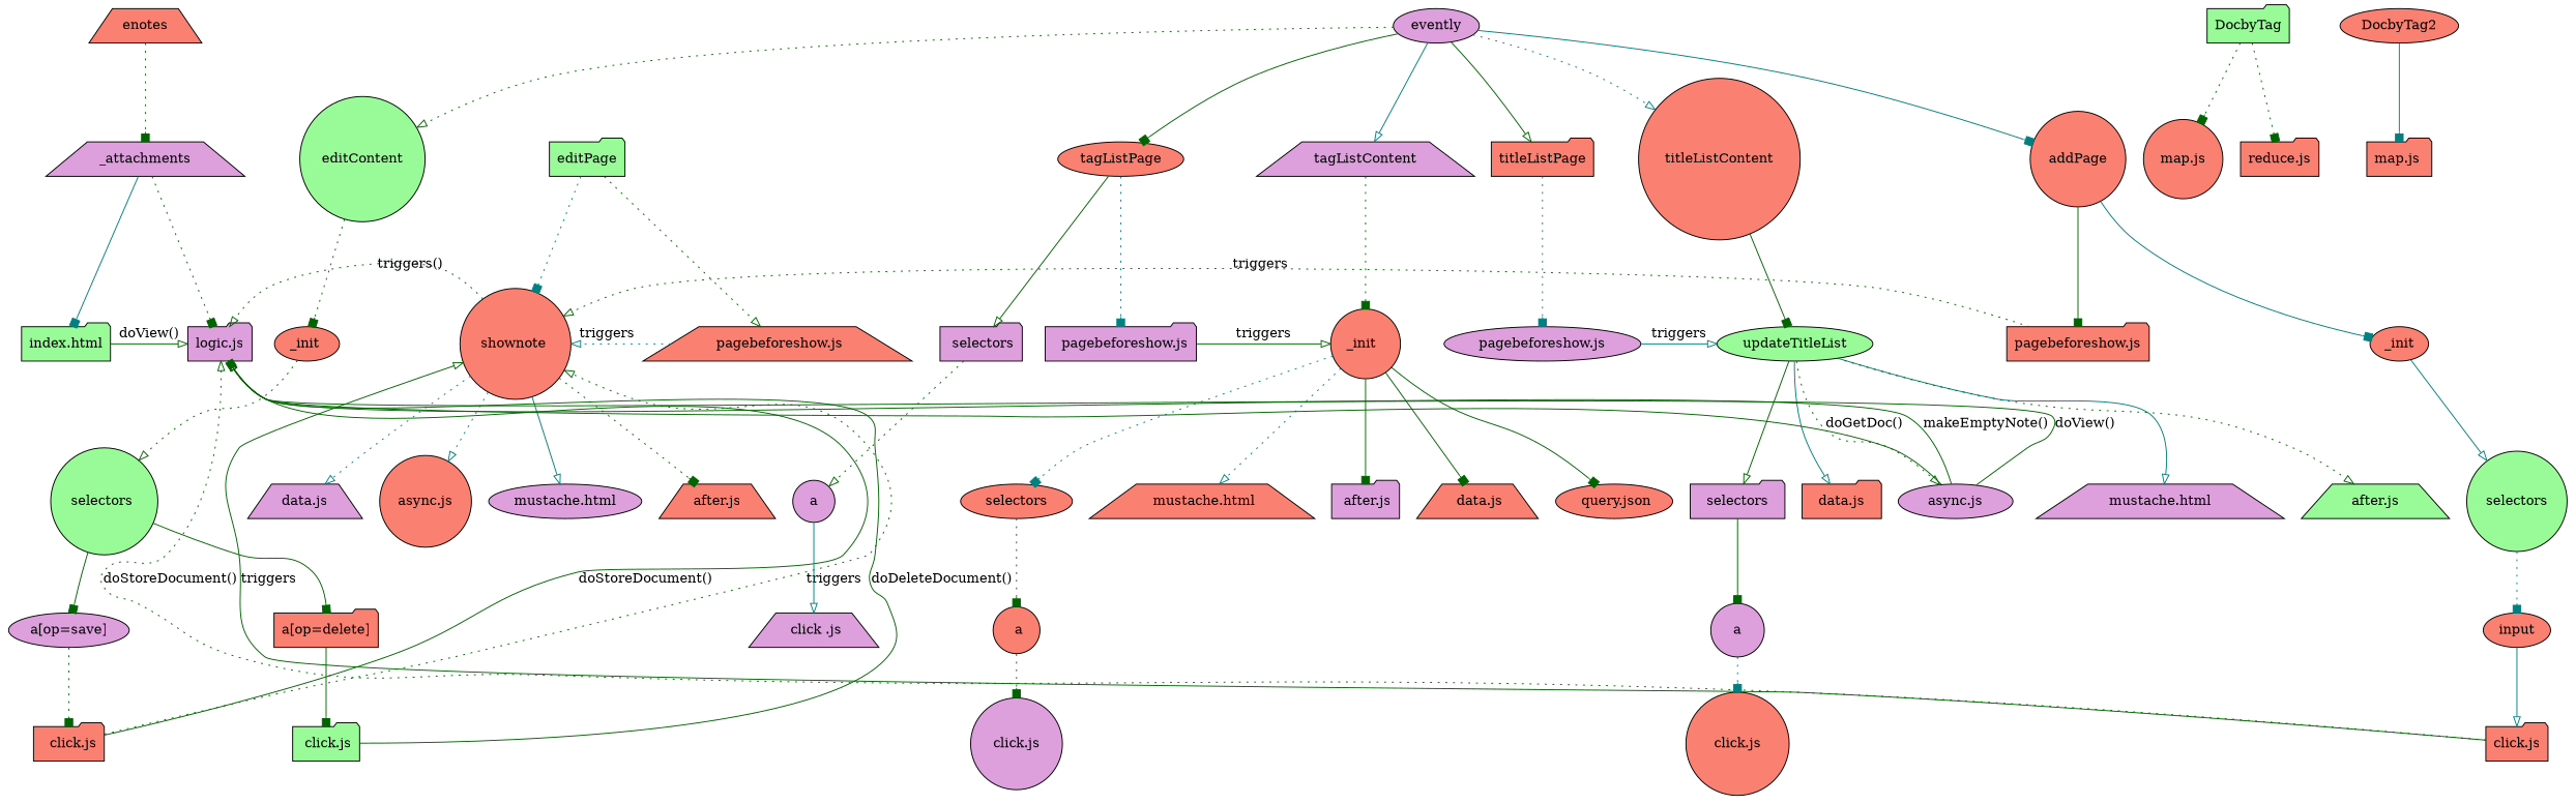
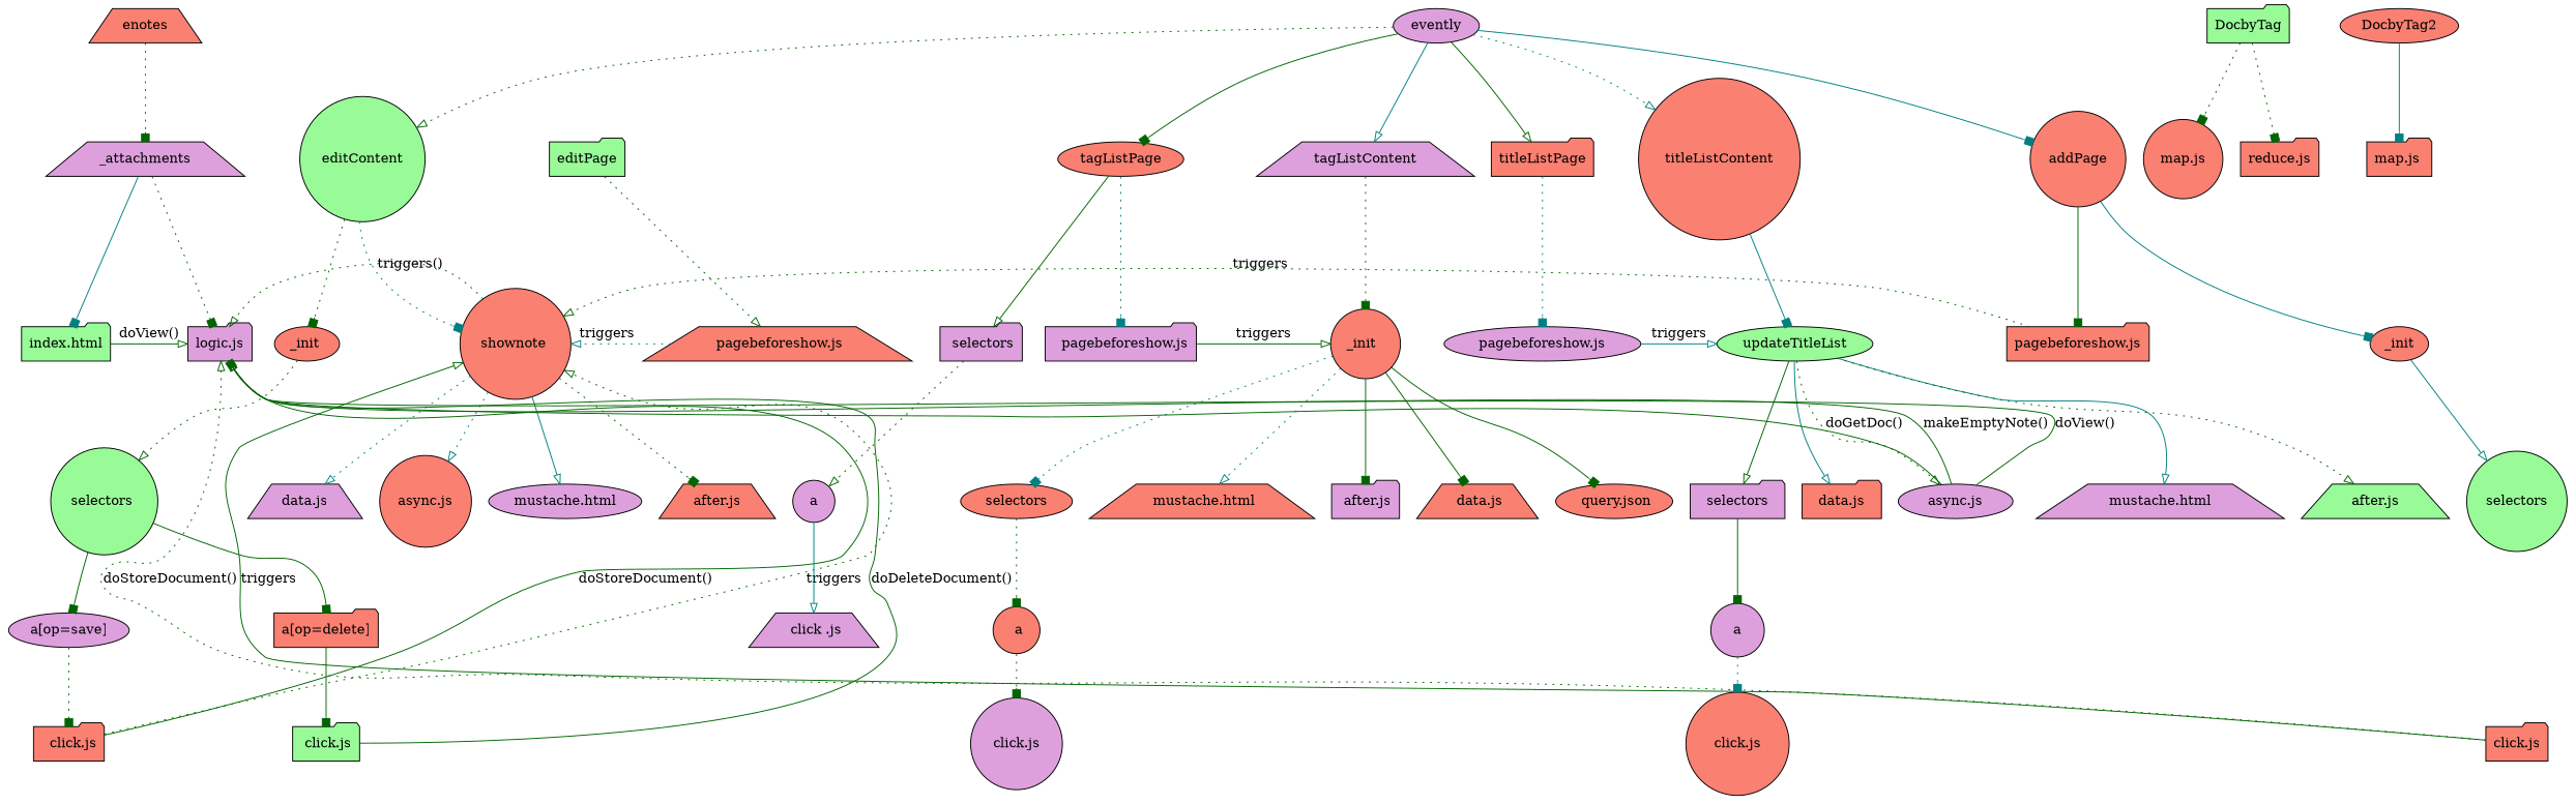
  digraph {
    node [fillcolor=salmon shape=folder style=filled]
    edge [arrowhead=onormal color=darkgreen style=solid]
    enotes [shape=trapezium]
    _attachments [fillcolor=plum shape=trapezium]
    "index.html" [fillcolor=palegreen]
    "logic.js" [fillcolor=plum]
    evently [fillcolor=plum shape=ellipse]
    addPage [shape=circle]
    editContent [fillcolor=palegreen shape=circle]
    tagListPage [shape=ellipse]
    tagListContent [fillcolor=plum shape=trapezium]
    titleListPage
    titleListContent [shape=circle]
    "pagebeforeshow.js"
    _init [shape=ellipse]
    "shownote " [shape=circle]
    "_init " [shape=ellipse]
    editPage [fillcolor=palegreen]
    " pagebeforeshow.js" [shape=trapezium]
    "  pagebeforeshow.js" [fillcolor=plum]
    " selectors" [fillcolor=plum]
    "_init  " [shape=circle]
    " pagebeforeshow.js " [fillcolor=plum shape=ellipse]
    updateTitleList [fillcolor=palegreen shape=ellipse]
    selectors [fillcolor=palegreen shape=circle]
    "data.js" [fillcolor=plum shape=trapezium]
    "async.js" [shape=circle]
    "mustache.html" [fillcolor=plum shape=ellipse]
    "after.js" [shape=trapezium]
-   input [shape=ellipse]
    "click.js"
    "selectors " [fillcolor=palegreen shape=circle]
    "a[op=delete]"
    "a[op=save]" [fillcolor=plum shape=ellipse]
    " click.js" [fillcolor=palegreen]
    "  click.js"
    " a " [fillcolor=plum shape=circle]
    " mustache.html" [shape=trapezium]
    " after.js" [fillcolor=plum]
    " data.js" [shape=trapezium]
    " query.json" [shape=ellipse]
    " selectors " [shape=ellipse]
    " click .js" [fillcolor=plum shape=trapezium]
    "  a " [shape=circle]
    " click.js " [fillcolor=plum shape=circle]
    "  data.js  "
    "  async.js  " [fillcolor=plum shape=ellipse]
    "  mustache.html  " [fillcolor=plum shape=trapezium]
    "  after.js  " [fillcolor=palegreen shape=trapezium]
    "  selectors  " [fillcolor=plum]
    "  a  " [fillcolor=plum shape=circle]
    "  click.js  " [shape=circle]
    DocbyTag [fillcolor=palegreen]
    "map.js" [shape=circle]
    "reduce.js"
    DocbyTag2 [shape=ellipse]
    "map.js "
    enotes -> _attachments [arrowhead=box style=dotted]
    _attachments -> "index.html" [arrowhead=box color=teal]
    _attachments -> "logic.js" [arrowhead=box style=dotted]
    "index.html" -> "logic.js" [constraint=false label="doView()"]
    evently -> addPage [arrowhead=box color=teal]
    evently -> editContent [style=dotted]
    evently -> tagListPage [arrowhead=box]
    evently -> tagListContent [color=teal]
    evently -> titleListPage
    evently -> titleListContent [color=teal style=dotted]
    addPage -> "pagebeforeshow.js" [arrowhead=box]
    addPage -> _init [arrowhead=box color=teal]
-   editPage -> "shownote " [arrowhead=box color=teal style=dotted]
+   editContent -> "shownote " [arrowhead=box color=teal style=dotted]
    editContent -> "_init " [arrowhead=box style=dotted]
    tagListPage -> "  pagebeforeshow.js" [arrowhead=box color=teal style=dotted]
    tagListPage -> " selectors"
    tagListContent -> "_init  " [arrowhead=box style=dotted]
    titleListPage -> " pagebeforeshow.js " [arrowhead=box color=teal style=dotted]
-   titleListContent -> updateTitleList [arrowhead=box]
+   titleListContent -> updateTitleList [arrowhead=box color=teal]
    "pagebeforeshow.js" -> "shownote " [constraint=false label=triggers style=dotted]
    _init -> selectors [color=teal]
    "shownote " -> "logic.js" [constraint=false label="triggers()" style=dotted]
    "shownote " -> "data.js" [color=teal style=dotted]
    "shownote " -> "async.js" [color=teal style=dotted]
    "shownote " -> "mustache.html" [color=teal]
    "shownote " -> "after.js" [arrowhead=box style=dotted]
    "_init " -> "selectors " [style=dotted]
    editPage -> " pagebeforeshow.js" [style=dotted]
    " pagebeforeshow.js" -> "shownote " [color=teal constraint=false label=triggers style=dotted]
    "  pagebeforeshow.js" -> "_init  " [constraint=false label=triggers]
    " selectors" -> " a " [style=dotted]
    "_init  " -> " mustache.html" [color=teal style=dotted]
    "_init  " -> " after.js" [arrowhead=box]
    "_init  " -> " data.js" [arrowhead=box]
    "_init  " -> " query.json" [arrowhead=box]
    "_init  " -> " selectors " [arrowhead=box color=teal style=dotted]
    " pagebeforeshow.js " -> updateTitleList [color=teal constraint=false label=triggers]
    updateTitleList -> "  data.js  " [color=teal]
    updateTitleList -> "  async.js  " [style=dotted]
    updateTitleList -> "  mustache.html  " [color=teal]
    updateTitleList -> "  after.js  " [style=dotted]
    updateTitleList -> "  selectors  "
-   selectors -> input [arrowhead=box color=teal style=dotted]
-   input -> "click.js" [color=teal]
    "click.js" -> "logic.js" [constraint=false label="doStoreDocument()" style=dotted]
    "click.js" -> "shownote " [constraint=false label=triggers]
    "selectors " -> "a[op=delete]" [arrowhead=box]
    "selectors " -> "a[op=save]" [arrowhead=box]
    "a[op=delete]" -> " click.js" [arrowhead=box]
    "a[op=save]" -> "  click.js" [arrowhead=box style=dotted]
    " click.js" -> "logic.js" [constraint=false label="doDeleteDocument()"]
    "  click.js" -> "logic.js" [arrowhead=box constraint=false label="doStoreDocument()"]
    "  click.js" -> "shownote " [constraint=false label=triggers style=dotted]
    " a " -> " click .js" [color=teal]
    " selectors " -> "  a " [arrowhead=box style=dotted]
    "  a " -> " click.js " [arrowhead=box style=dotted]
    "  async.js  " -> "logic.js" [constraint=false label="doGetDoc()"]
    "  async.js  " -> "logic.js" [constraint=false label="makeEmptyNote()"]
    "  async.js  " -> "logic.js" [constraint=false label="doView()"]
    "  selectors  " -> "  a  " [arrowhead=box]
    "  a  " -> "  click.js  " [arrowhead=box color=teal style=dotted]
    DocbyTag -> "map.js" [arrowhead=box style=dotted]
    DocbyTag -> "reduce.js" [arrowhead=box style=dotted]
    DocbyTag2 -> "map.js " [arrowhead=box color=teal]
  }
